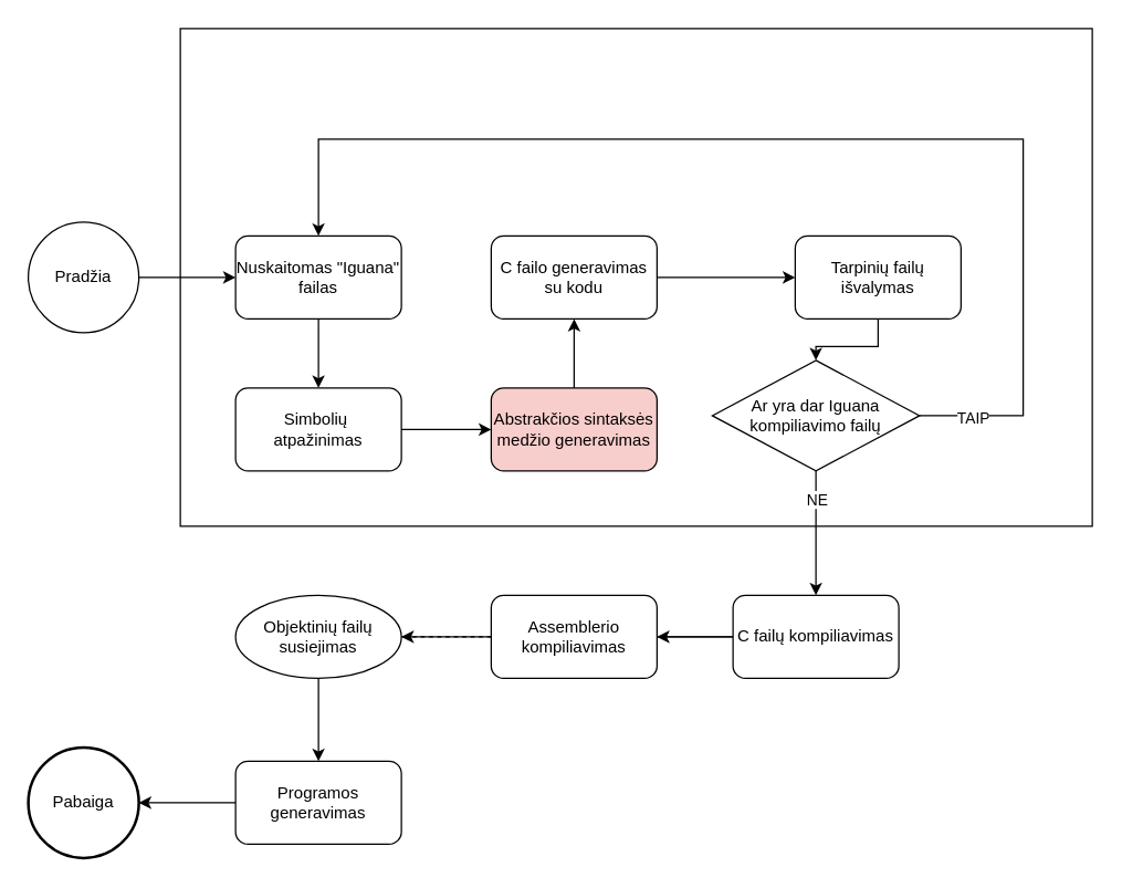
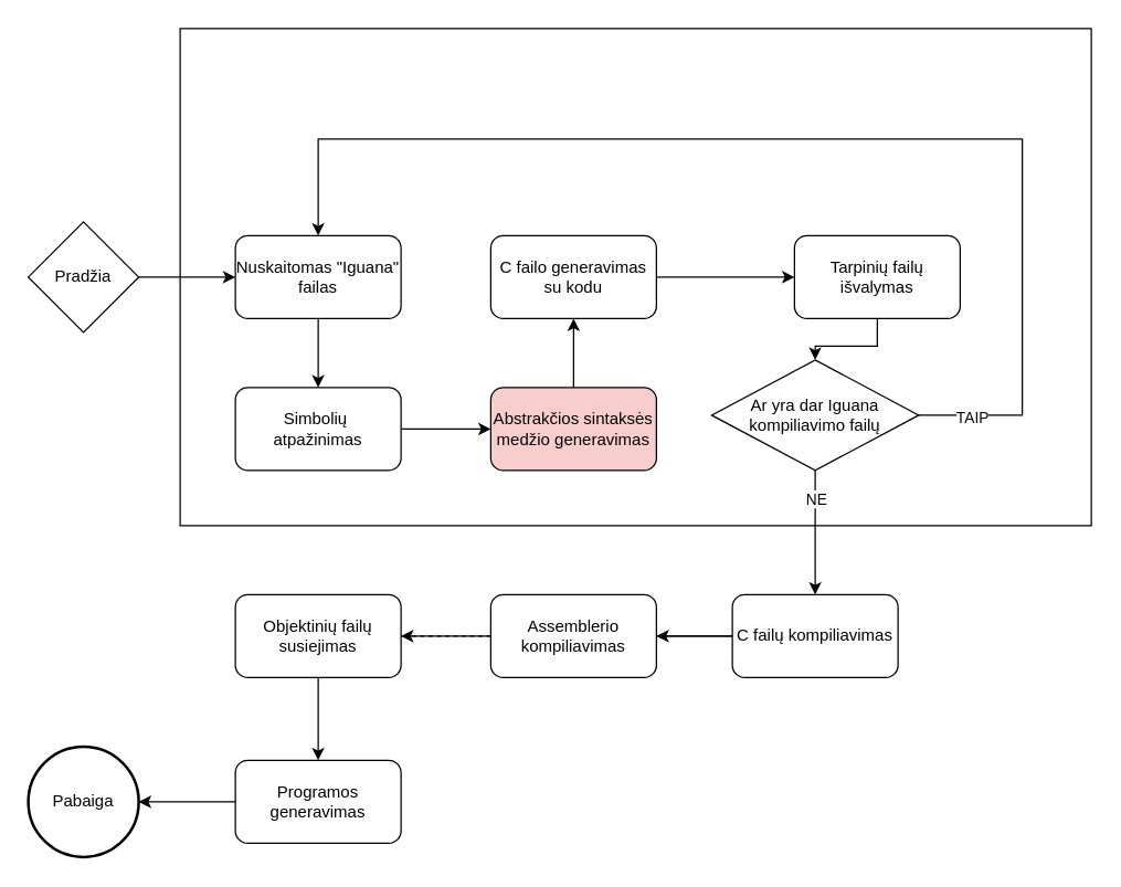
  <mxCell id="0" />
  <mxCell id="1" parent="0" />
  <mxCell id="2" value="" style="rounded=0;whiteSpace=wrap;html=1;" vertex="1" parent="1"><mxGeometry x="130" y="20" width="660" height="360" as="geometry" /></mxCell>
  <mxCell id="3" style="edgeStyle=orthogonalEdgeStyle;rounded=0;orthogonalLoop=1;jettySize=auto;html=1;entryX=0.5;entryY=0;entryDx=0;entryDy=0;" edge="1" parent="1" source="4" target="8"><mxGeometry relative="1" as="geometry" /></mxCell>
  <mxCell id="4" value="Nuskaitomas &quot;Iguana&quot; failas" style="rounded=1;whiteSpace=wrap;html=1;" vertex="1" parent="1"><mxGeometry x="170" y="170" width="120" height="60" as="geometry" /></mxCell>
  <mxCell id="5" style="edgeStyle=orthogonalEdgeStyle;rounded=0;orthogonalLoop=1;jettySize=auto;html=1;entryX=0;entryY=0.5;entryDx=0;entryDy=0;" edge="1" parent="1" source="6" target="4"><mxGeometry relative="1" as="geometry" /></mxCell>
- <mxCell id="6" value="Pradžia" style="ellipse;whiteSpace=wrap;html=1;aspect=fixed;" vertex="1" parent="1"><mxGeometry x="20" y="160" width="80" height="80" as="geometry" /></mxCell>
+ <mxCell id="6" value="Pradžia" style="rhombus;whiteSpace=wrap;html=1;aspect=fixed;" vertex="1" parent="1"><mxGeometry x="20" y="160" width="80" height="80" as="geometry" /></mxCell>
  <mxCell id="7" style="edgeStyle=orthogonalEdgeStyle;rounded=0;orthogonalLoop=1;jettySize=auto;html=1;entryX=0;entryY=0.5;entryDx=0;entryDy=0;" edge="1" parent="1" source="8" target="10"><mxGeometry relative="1" as="geometry" /></mxCell>
  <mxCell id="8" value="Simbolių&amp;nbsp;&lt;div&gt;atpažinimas&lt;/div&gt;" style="rounded=1;whiteSpace=wrap;html=1;" vertex="1" parent="1"><mxGeometry x="170" y="280" width="120" height="60" as="geometry" /></mxCell>
  <mxCell id="9" style="edgeStyle=orthogonalEdgeStyle;rounded=0;orthogonalLoop=1;jettySize=auto;html=1;entryX=0.5;entryY=1;entryDx=0;entryDy=0;" edge="1" parent="1" source="10" target="14"><mxGeometry relative="1" as="geometry" /></mxCell>
  <mxCell id="10" value="Abstrakčios sintaksės medžio generavimas" style="rounded=1;whiteSpace=wrap;html=1;fillColor=#f8cecc;" vertex="1" parent="1"><mxGeometry x="355" y="280" width="120" height="60" as="geometry" /></mxCell>
  <mxCell id="11" style="edgeStyle=orthogonalEdgeStyle;rounded=0;orthogonalLoop=1;jettySize=auto;html=1;entryX=0.5;entryY=0;entryDx=0;entryDy=0;" edge="1" parent="1" source="12" target="19"><mxGeometry relative="1" as="geometry" /></mxCell>
  <mxCell id="12" value="Tarpinių failų išvalymas" style="rounded=1;whiteSpace=wrap;html=1;" vertex="1" parent="1"><mxGeometry x="575" y="170" width="120" height="60" as="geometry" /></mxCell>
  <mxCell id="13" style="edgeStyle=orthogonalEdgeStyle;rounded=0;orthogonalLoop=1;jettySize=auto;html=1;entryX=0;entryY=0.5;entryDx=0;entryDy=0;" edge="1" parent="1" source="14" target="12"><mxGeometry relative="1" as="geometry" /></mxCell>
  <mxCell id="14" value="C failo generavimas su kodu" style="rounded=1;whiteSpace=wrap;html=1;" vertex="1" parent="1"><mxGeometry x="355" y="170" width="120" height="60" as="geometry" /></mxCell>
  <mxCell id="15" style="edgeStyle=orthogonalEdgeStyle;rounded=0;orthogonalLoop=1;jettySize=auto;html=1;entryX=0.5;entryY=0;entryDx=0;entryDy=0;" edge="1" parent="1" source="19" target="4"><mxGeometry relative="1" as="geometry"><Array as="points"><mxPoint x="740" y="300" /><mxPoint x="740" y="100" /><mxPoint x="230" y="100" /></Array></mxGeometry></mxCell>
  <mxCell id="16" value="TAIP" style="edgeLabel;html=1;align=center;verticalAlign=middle;resizable=0;points=[];" vertex="1" connectable="0" parent="15"><mxGeometry x="-0.911" y="-1" relative="1" as="geometry"><mxPoint as="offset" /></mxGeometry></mxCell>
  <mxCell id="17" style="edgeStyle=orthogonalEdgeStyle;rounded=0;orthogonalLoop=1;jettySize=auto;html=1;entryX=0.5;entryY=0;entryDx=0;entryDy=0;" edge="1" parent="1" source="19" target="22"><mxGeometry relative="1" as="geometry" /></mxCell>
  <mxCell id="18" value="NE" style="edgeLabel;html=1;align=center;verticalAlign=middle;resizable=0;points=[];" vertex="1" connectable="0" parent="17"><mxGeometry x="-0.333" y="2" relative="1" as="geometry"><mxPoint x="-2" y="-10" as="offset" /></mxGeometry></mxCell>
  <mxCell id="19" value="Ar yra dar Iguana kompiliavimo failų" style="rhombus;whiteSpace=wrap;html=1;" vertex="1" parent="1"><mxGeometry x="515" y="260" width="150" height="80" as="geometry" /></mxCell>
  <mxCell id="20" value="" style="edgeStyle=orthogonalEdgeStyle;rounded=0;orthogonalLoop=1;jettySize=auto;html=1;" edge="1" parent="1" source="22" target="25"><mxGeometry relative="1" as="geometry" /></mxCell>
  <mxCell id="21" style="edgeStyle=orthogonalEdgeStyle;rounded=0;orthogonalLoop=1;jettySize=auto;html=1;entryX=1;entryY=0.5;entryDx=0;entryDy=0;" edge="1" parent="1" source="22" target="27"><mxGeometry relative="1" as="geometry" /></mxCell>
  <mxCell id="22" value="C failų kompiliavimas" style="rounded=1;whiteSpace=wrap;html=1;" vertex="1" parent="1"><mxGeometry x="530" y="430" width="120" height="60" as="geometry" /></mxCell>
- <mxCell id="23" value="Objektinių failų susiejimas" style="ellipse;whiteSpace=wrap;html=1;" vertex="1" parent="1"><mxGeometry x="170" y="430" width="120" height="60" as="geometry" /></mxCell>
+ <mxCell id="23" value="Objektinių failų susiejimas" style="rounded=1;whiteSpace=wrap;html=1;" vertex="1" parent="1"><mxGeometry x="170" y="430" width="120" height="60" as="geometry" /></mxCell>
  <mxCell id="24" style="edgeStyle=orthogonalEdgeStyle;rounded=0;orthogonalLoop=1;jettySize=auto;html=1;entryX=1;entryY=0.5;entryDx=0;entryDy=0;" edge="1" parent="1" source="25" target="28"><mxGeometry relative="1" as="geometry" /></mxCell>
  <mxCell id="25" value="Programos generavimas" style="rounded=1;whiteSpace=wrap;html=1;" vertex="1" parent="1"><mxGeometry x="170" y="550" width="120" height="60" as="geometry" /></mxCell>
  <mxCell id="26" style="edgeStyle=orthogonalEdgeStyle;rounded=0;orthogonalLoop=1;jettySize=auto;html=1;entryX=1;entryY=0.5;entryDx=0;entryDy=0;dashed=1;" edge="1" parent="1" source="27" target="23"><mxGeometry relative="1" as="geometry" /></mxCell>
  <mxCell id="27" value="Assemblerio kompiliavimas" style="rounded=1;whiteSpace=wrap;html=1;" vertex="1" parent="1"><mxGeometry x="355" y="430" width="120" height="60" as="geometry" /></mxCell>
  <mxCell id="28" value="Pabaiga" style="ellipse;whiteSpace=wrap;html=1;aspect=fixed;strokeWidth=2;" vertex="1" parent="1"><mxGeometry x="20" y="540" width="80" height="80" as="geometry" /></mxCell>
